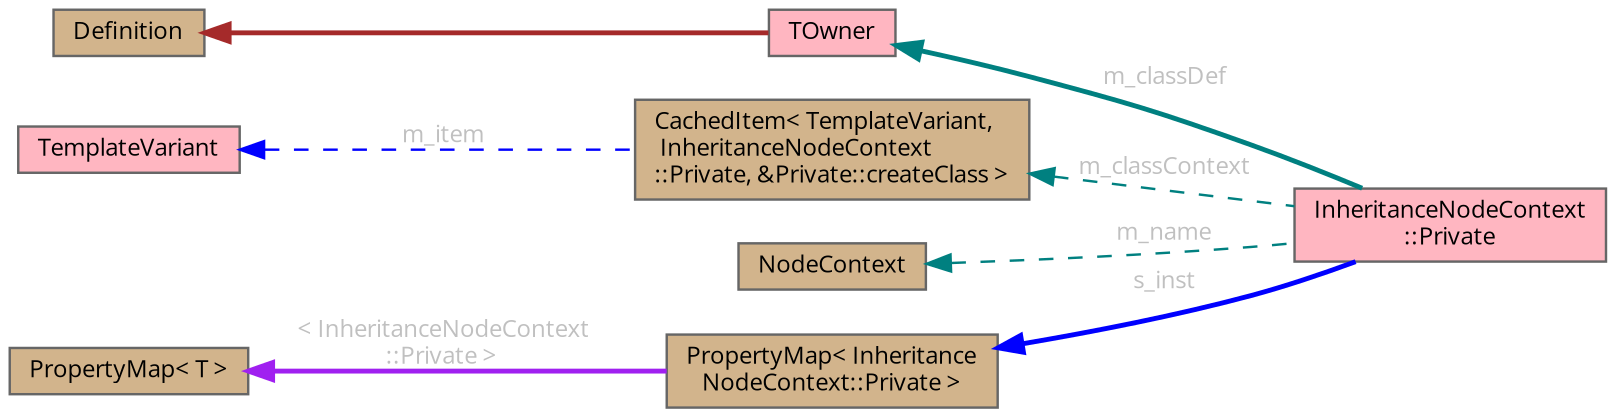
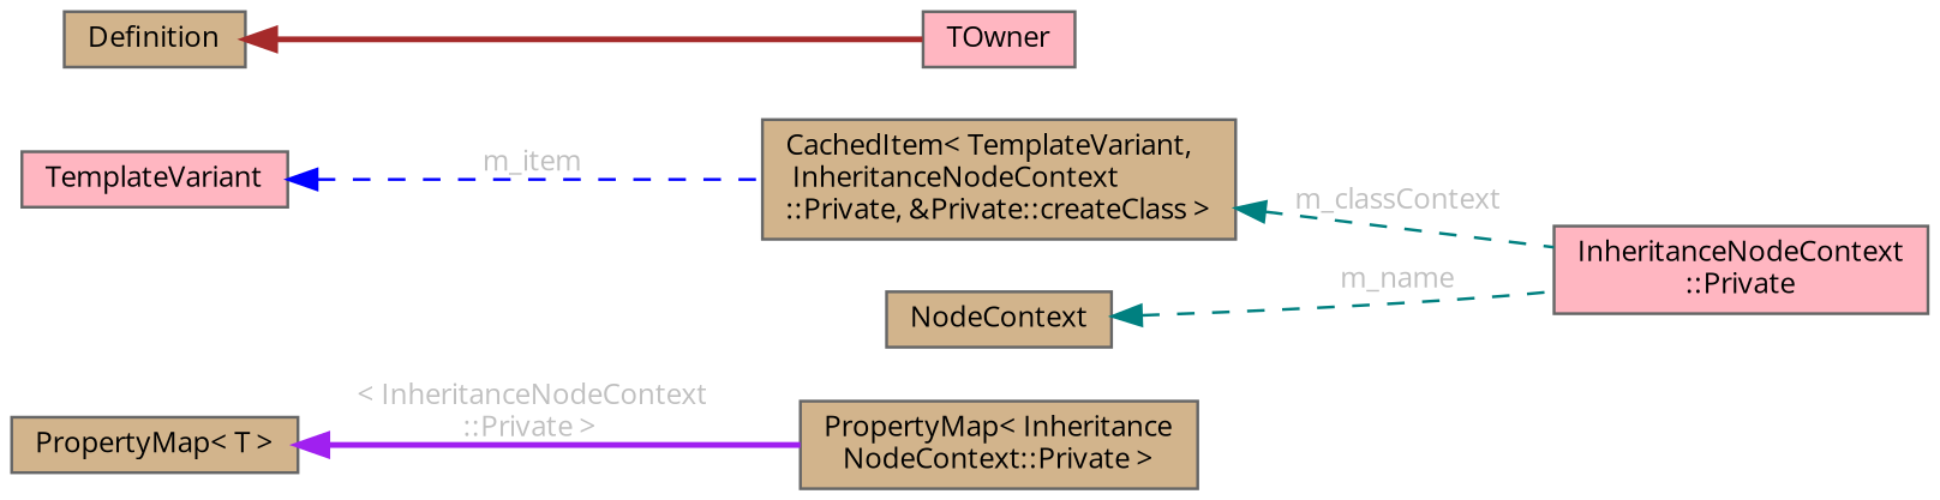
  digraph {
    fontname="Open Sans"
    rankdir=LR
    node [color=gray40 fillcolor=tan fontname="Open Sans" fontsize=10 shape=box style=filled]
    edge [color=teal dir=back fontcolor=grey fontname="Open Sans" fontsize=10 labelfontname=Helvetica labelfontsize=10 style=bold]
    n1 [fillcolor=lightpink fontcolor=black height=0.2 label="InheritanceNodeContext\l::Private" width=0.4]
    n2 [fillcolor=lightpink height=0.2 label=TOwner width=0.4]
    n3 [height=0.2 label=Definition width=0.4]
    n4 [height=0.2 label="CachedItem\< TemplateVariant,\l InheritanceNodeContext\l::Private, &Private::createClass \>" width=0.4]
    n5 [fillcolor=lightpink height=0.2 label=TemplateVariant width=0.4]
    n6 [height=0.2 label=NodeContext width=0.4]
    n7 [height=0.2 label="PropertyMap\< Inheritance\lNodeContext::Private \>" width=0.4]
    n8 [height=0.2 label="PropertyMap\< T \>" width=0.4]
-   n2 -> n1 [label=" m_classDef"]
    n3 -> n2 [color=brown fontcolor=""]
    n4 -> n1 [label=" m_classContext" style=dashed]
    n5 -> n4 [color=blue label=" m_item" style=dashed]
    n6 -> n1 [label=" m_name" style=dashed]
-   n7 -> n1 [color=blue label=" s_inst"]
    n8 -> n7 [color=purple label=" \< InheritanceNodeContext\l::Private \>"]
  }
